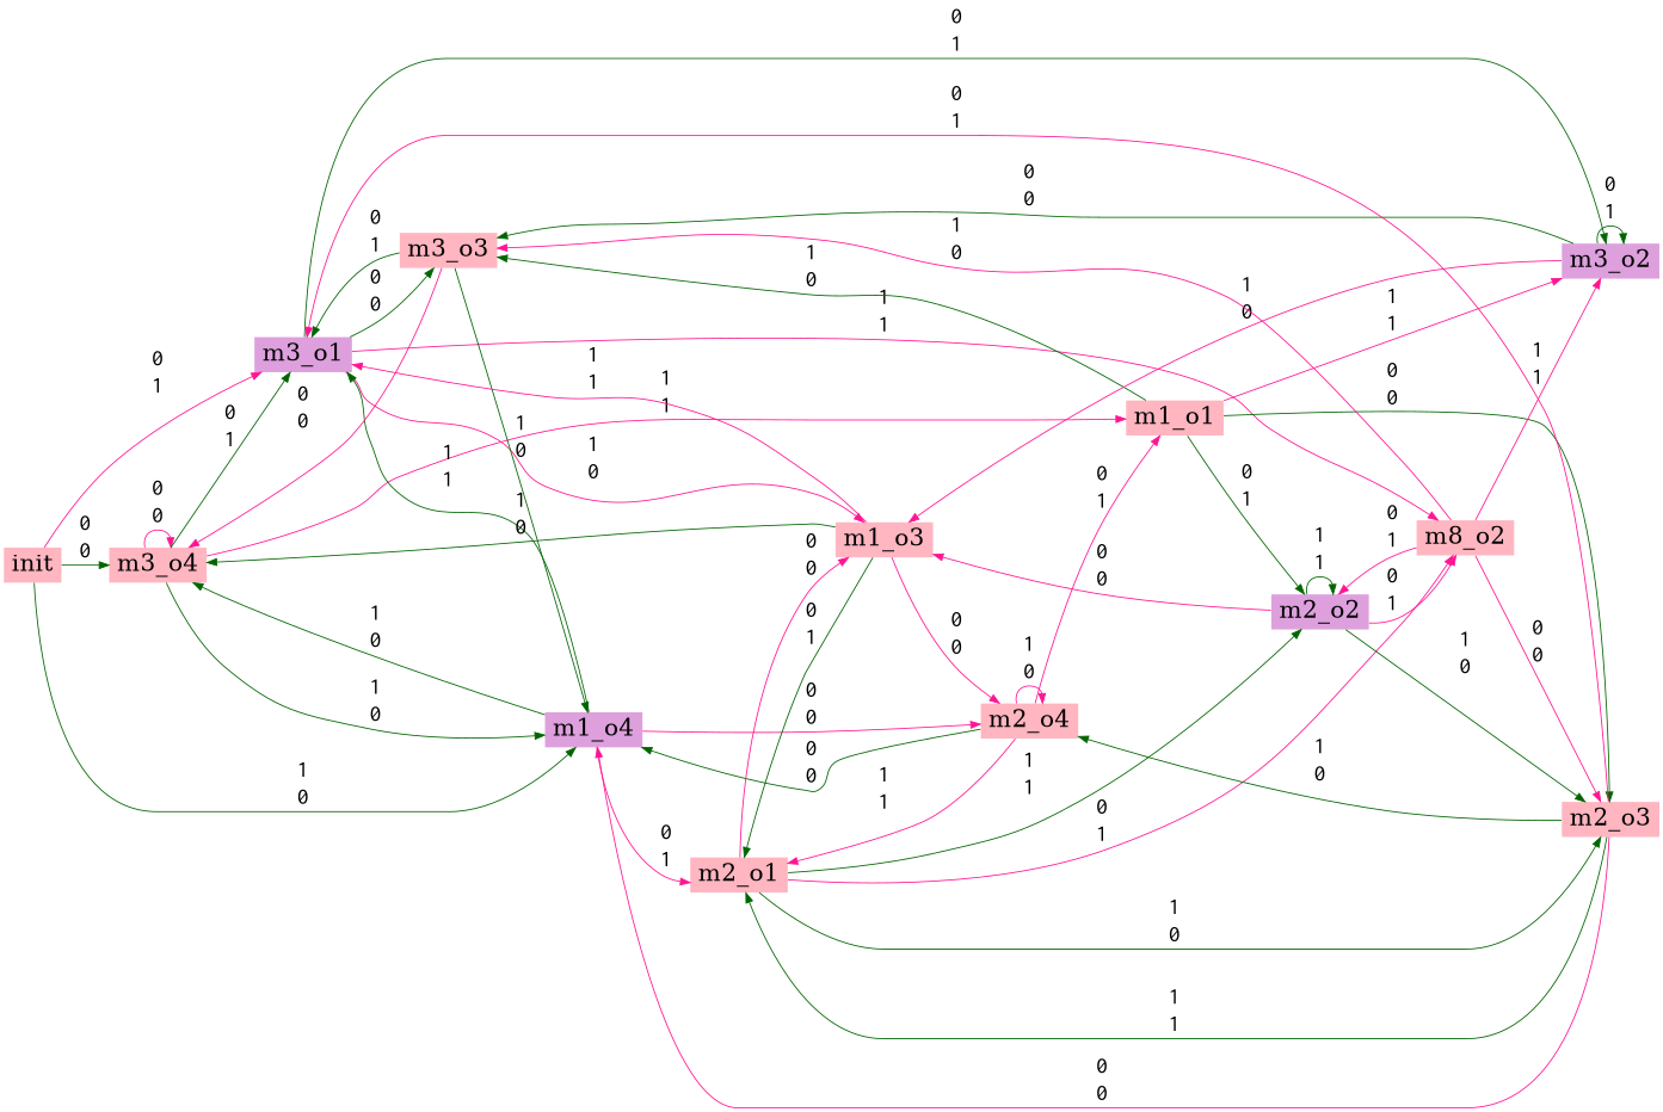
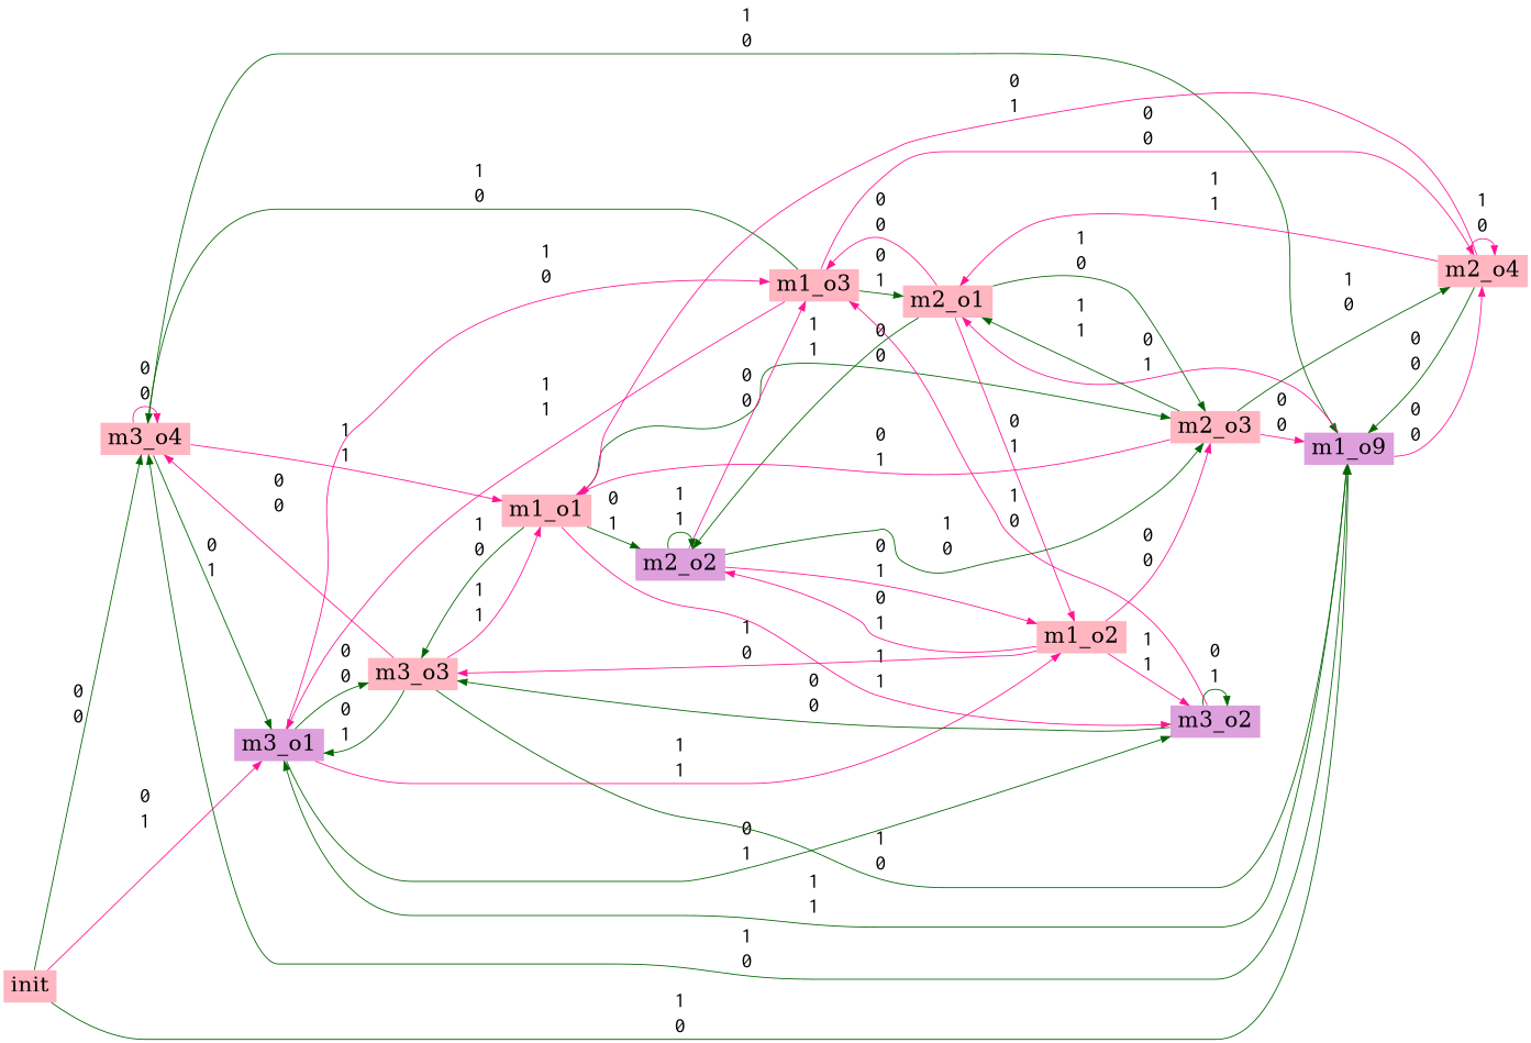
  digraph {
    rankdir=LR
    node [fillcolor=lightpink fontsize=25 shape=none style=filled]
    edge [color=deeppink fontname=Courier fontsize=25]
    m3_o4
    m3_o1 [fillcolor=plum]
-   m1_o4 [fillcolor=plum]
+   m1_o4 [fillcolor=plum label=m1_o9]
    m1_o1
    m3_o3
    m3_o2 [fillcolor=plum]
    m1_o3
-   m1_o2 [label=m8_o2]
+   m1_o2
    m2_o4
    m2_o1
    m2_o3
    m2_o2 [fillcolor=plum]
    init
    m3_o4 -> m3_o4 [label="0\n0"]
    m3_o4 -> m3_o1 [color=darkgreen label="0\n1"]
    m3_o4 -> m1_o4 [color=darkgreen label="1\n0"]
    m3_o4 -> m1_o1 [label="1\n1"]
    m3_o1 -> m3_o3 [color=darkgreen label="0\n0"]
    m3_o1 -> m3_o2 [color=darkgreen label="0\n1"]
    m3_o1 -> m1_o3 [label="1\n0"]
    m3_o1 -> m1_o2 [label="1\n1"]
    m1_o4 -> m3_o4 [color=darkgreen label="1\n0"]
    m1_o4 -> m3_o1 [color=darkgreen label="1\n1"]
    m1_o4 -> m2_o4 [label="0\n0"]
    m1_o4 -> m2_o1 [label="0\n1"]
    m1_o1 -> m3_o3 [color=darkgreen label="1\n0"]
    m1_o1 -> m3_o2 [label="1\n1"]
    m1_o1 -> m2_o3 [color=darkgreen label="0\n0"]
    m1_o1 -> m2_o2 [color=darkgreen label="0\n1"]
    m3_o3 -> m3_o4 [label="0\n0"]
    m3_o3 -> m3_o1 [color=darkgreen label="0\n1"]
    m3_o3 -> m1_o4 [color=darkgreen label="1\n0"]
+   m3_o3 -> m1_o1 [label="1\n1"]
    m3_o2 -> m3_o3 [color=darkgreen label="0\n0"]
    m3_o2 -> m3_o2 [color=darkgreen label="0\n1"]
    m3_o2 -> m1_o3 [label="1\n0"]
    m1_o3 -> m3_o4 [color=darkgreen label="1\n0"]
    m1_o3 -> m3_o1 [label="1\n1"]
    m1_o3 -> m2_o4 [label="0\n0"]
    m1_o3 -> m2_o1 [color=darkgreen label="0\n1"]
    m1_o2 -> m3_o3 [label="1\n0"]
    m1_o2 -> m3_o2 [label="1\n1"]
    m1_o2 -> m2_o3 [label="0\n0"]
    m1_o2 -> m2_o2 [label="0\n1"]
    m2_o4 -> m1_o4 [color=darkgreen label="0\n0"]
    m2_o4 -> m1_o1 [label="0\n1"]
    m2_o4 -> m2_o4 [label="1\n0"]
    m2_o4 -> m2_o1 [label="1\n1"]
    m2_o1 -> m1_o3 [label="0\n0"]
    m2_o1 -> m1_o2 [label="0\n1"]
    m2_o1 -> m2_o3 [color=darkgreen label="1\n0"]
    m2_o1 -> m2_o2 [color=darkgreen label="1\n1"]
    m2_o3 -> m1_o4 [label="0\n0"]
-   m2_o3 -> m3_o1 [label="0\n1"]
+   m2_o3 -> m1_o1 [label="0\n1"]
    m2_o3 -> m2_o4 [color=darkgreen label="1\n0"]
    m2_o3 -> m2_o1 [color=darkgreen label="1\n1"]
    m2_o2 -> m1_o3 [label="0\n0"]
    m2_o2 -> m1_o2 [label="0\n1"]
    m2_o2 -> m2_o3 [color=darkgreen label="1\n0"]
    m2_o2 -> m2_o2 [color=darkgreen label="1\n1"]
    init -> m3_o4 [color=darkgreen label="0\n0"]
    init -> m3_o1 [label="0\n1"]
    init -> m1_o4 [color=darkgreen label="1\n0"]
  }
